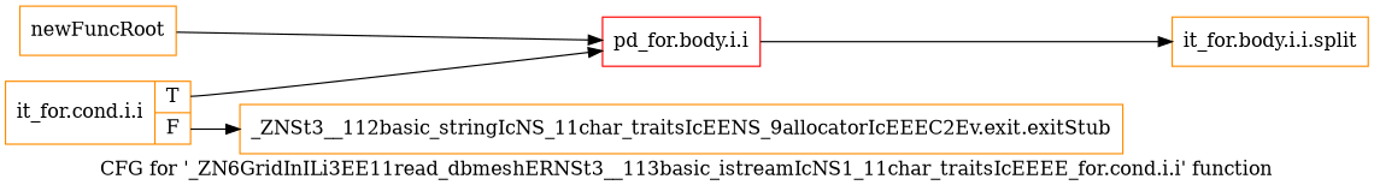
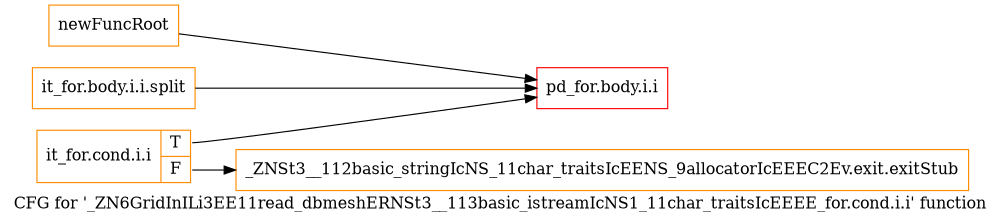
  digraph {
    label="CFG for '_ZN6GridInILi3EE11read_dbmeshERNSt3__113basic_istreamIcNS1_11char_traitsIcEEEE_for.cond.i.i' function"
    rankdir=LR
    node [color=darkorange shape=record]
    n1 [label="{newFuncRoot}"]
    n2 [color=red label="{pd_for.body.i.i}"]
    n3 [label="{it_for.cond.i.i|{<s0>T|<s1>F}}"]
    n4 [label="{_ZNSt3__112basic_stringIcNS_11char_traitsIcEENS_9allocatorIcEEEC2Ev.exit.exitStub}"]
    n5 [label="{it_for.body.i.i.split}"]
    n1 -> n2
-   n2 -> n5
+   n5 -> n2
    n3 -> n2 [tailport=s0]
    n3 -> n4 [tailport=s1]
  }
